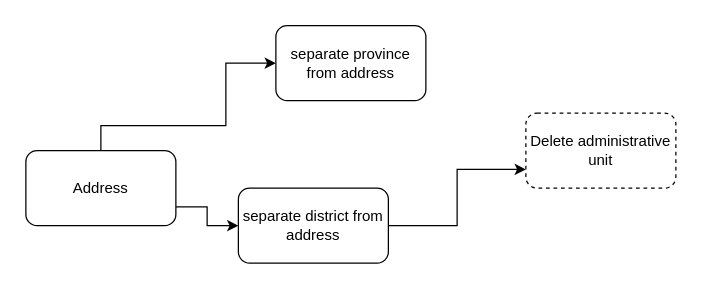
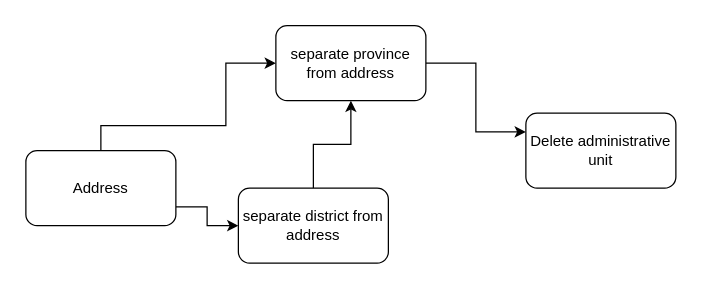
  <mxCell id="0" />
  <mxCell id="1" parent="0" />
+ <mxCell id="2" style="edgeStyle=orthogonalEdgeStyle;rounded=0;orthogonalLoop=1;jettySize=auto;html=1;entryX=0;entryY=0.25;entryDx=0;entryDy=0;" edge="1" parent="1" source="3" target="6"><mxGeometry relative="1" as="geometry" /></mxCell>
  <mxCell id="3" value="separate province from address" style="rounded=1;whiteSpace=wrap;html=1;" vertex="1" parent="1"><mxGeometry x="220" y="20" width="120" height="60" as="geometry" /></mxCell>
- <mxCell id="4" style="edgeStyle=orthogonalEdgeStyle;rounded=0;orthogonalLoop=1;jettySize=auto;html=1;entryX=0;entryY=0.75;entryDx=0;entryDy=0;" edge="1" parent="1" source="5" target="6"><mxGeometry relative="1" as="geometry" /></mxCell>
+ <mxCell id="4" style="edgeStyle=orthogonalEdgeStyle;rounded=0;orthogonalLoop=1;jettySize=auto;html=1;" edge="1" parent="1" source="5" target="3"><mxGeometry relative="1" as="geometry" /></mxCell>
  <mxCell id="5" value="separate district from address" style="rounded=1;whiteSpace=wrap;html=1;" vertex="1" parent="1"><mxGeometry x="190" y="150" width="120" height="60" as="geometry" /></mxCell>
- <mxCell id="6" value="Delete administrative unit" style="rounded=1;whiteSpace=wrap;html=1;dashed=1;" vertex="1" parent="1"><mxGeometry x="420" y="90" width="120" height="60" as="geometry" /></mxCell>
+ <mxCell id="6" value="Delete administrative unit" style="rounded=1;whiteSpace=wrap;html=1;" vertex="1" parent="1"><mxGeometry x="420" y="90" width="120" height="60" as="geometry" /></mxCell>
  <mxCell id="7" style="edgeStyle=orthogonalEdgeStyle;rounded=0;orthogonalLoop=1;jettySize=auto;html=1;" edge="1" parent="1" source="9" target="3"><mxGeometry relative="1" as="geometry"><Array as="points"><mxPoint x="180" y="100" /><mxPoint x="180" y="50" /></Array></mxGeometry></mxCell>
  <mxCell id="8" style="edgeStyle=orthogonalEdgeStyle;rounded=0;orthogonalLoop=1;jettySize=auto;html=1;exitX=1;exitY=0.75;exitDx=0;exitDy=0;entryX=0;entryY=0.5;entryDx=0;entryDy=0;" edge="1" parent="1" source="9" target="5"><mxGeometry relative="1" as="geometry" /></mxCell>
  <mxCell id="9" value="Address" style="rounded=1;whiteSpace=wrap;html=1;" vertex="1" parent="1"><mxGeometry x="20" y="120" width="120" height="60" as="geometry" /></mxCell>
